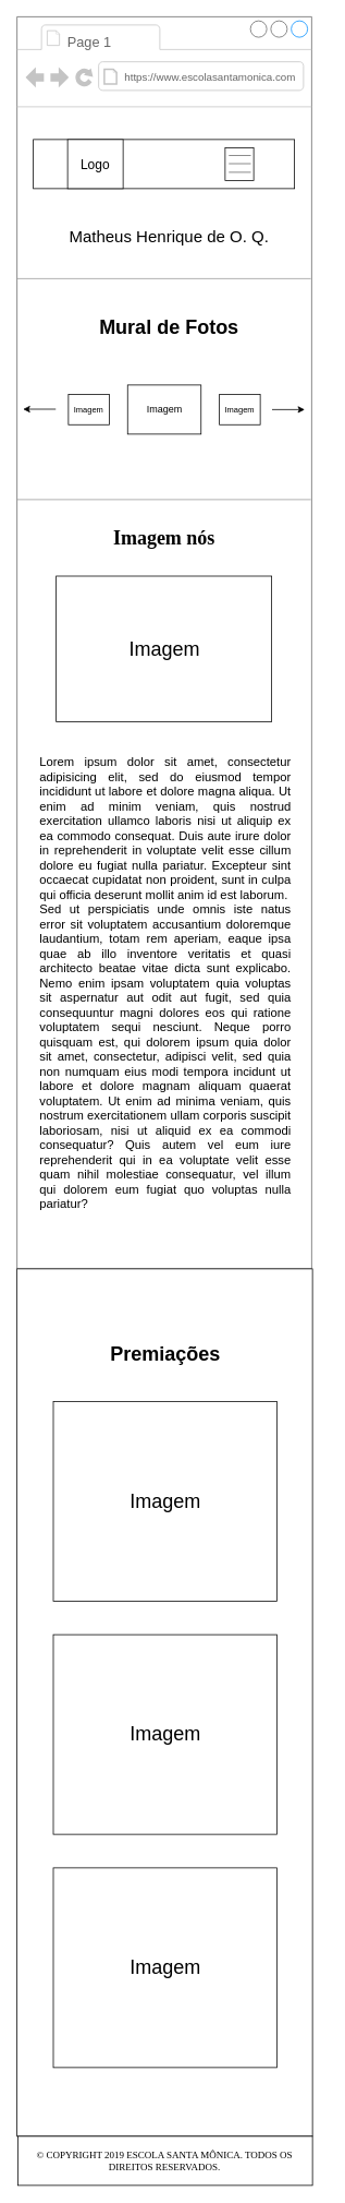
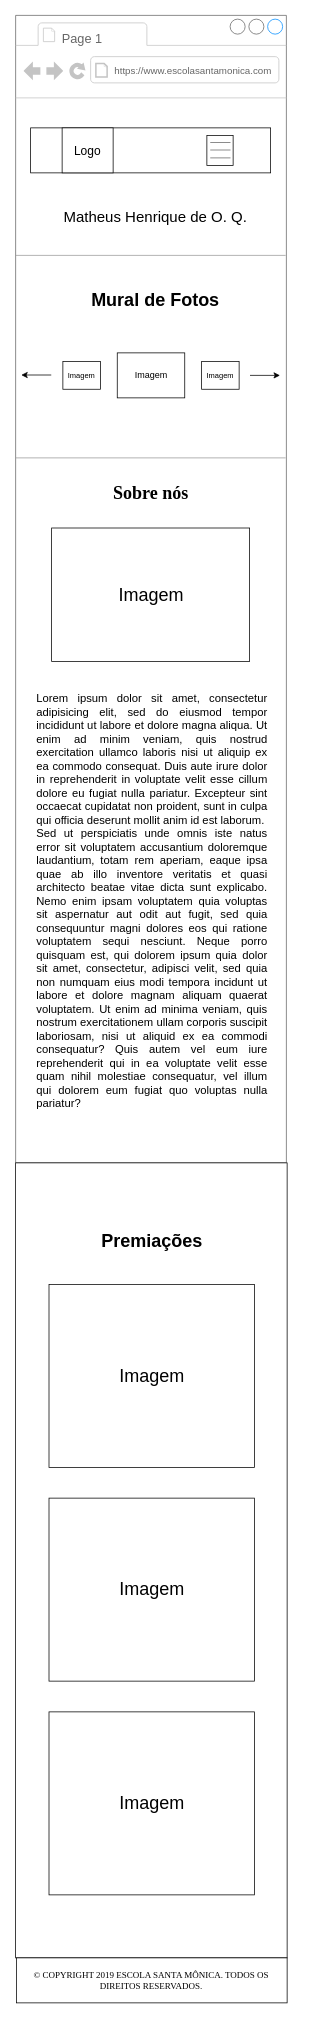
  <mxCell id="0" />
  <mxCell id="1" parent="0" />
  <mxCell id="2" value="" style="strokeWidth=1;shadow=0;dashed=0;align=center;html=1;shape=mxgraph.mockup.containers.browserWindow;rSize=0;strokeColor=#666666;mainText=,;recursiveResize=0;rounded=0;labelBackgroundColor=none;fontFamily=Verdana;fontSize=12;fontStyle=0" parent="1" vertex="1"><mxGeometry x="20" y="20" width="361" height="1530" as="geometry" /></mxCell>
  <mxCell id="3" value="Page 1" style="strokeWidth=1;shadow=0;dashed=0;align=center;html=1;shape=mxgraph.mockup.containers.anchor;fontSize=17;fontColor=#666666;align=left;" parent="2" vertex="1"><mxGeometry x="60" y="12" width="90" height="40" as="geometry" /></mxCell>
  <mxCell id="4" value="&lt;font style=&quot;font-size: 13px&quot;&gt;https://www.escolasantamonica.com&lt;/font&gt;" style="strokeWidth=1;shadow=0;dashed=0;align=center;html=1;shape=mxgraph.mockup.containers.anchor;rSize=0;fontSize=17;fontColor=#666666;align=left;" parent="2" vertex="1"><mxGeometry x="130" y="60" width="250" height="26" as="geometry" /></mxCell>
  <mxCell id="5" value="" style="verticalLabelPosition=bottom;shadow=0;dashed=0;align=center;html=1;verticalAlign=top;strokeWidth=1;shape=mxgraph.mockup.markup.line;strokeColor=#999999;rounded=0;labelBackgroundColor=none;fillColor=#ffffff;fontFamily=Verdana;fontSize=12;fontColor=#000000;" parent="2" vertex="1"><mxGeometry y="310" width="360" height="20" as="geometry" /></mxCell>
- <mxCell id="6" value="&lt;b&gt;&lt;font style=&quot;font-size: 24px&quot;&gt;Imagem nós&lt;/font&gt;&lt;/b&gt;" style="text;html=1;points=[];align=center;verticalAlign=top;spacingTop=-4;fontSize=15;fontFamily=Verdana" parent="2" vertex="1"><mxGeometry x="95" y="620" width="170" height="30" as="geometry" /></mxCell>
+ <mxCell id="6" value="&lt;b&gt;&lt;font style=&quot;font-size: 24px&quot;&gt;Sobre nós&lt;/font&gt;&lt;/b&gt;" style="text;html=1;points=[];align=center;verticalAlign=top;spacingTop=-4;fontSize=15;fontFamily=Verdana" parent="2" vertex="1"><mxGeometry x="95" y="620" width="170" height="30" as="geometry" /></mxCell>
  <mxCell id="7" value="&lt;div style=&quot;text-align: justify&quot;&gt;&lt;span style=&quot;font-size: 15px&quot;&gt;Lorem ipsum dolor sit amet, consectetur adipisicing elit, sed do eiusmod tempor incididunt ut labore et dolore magna aliqua. Ut enim ad minim veniam, quis nostrud exercitation ullamco laboris nisi ut aliquip ex ea commodo consequat. Duis aute irure dolor in reprehenderit in voluptate velit esse cillum dolore eu fugiat nulla pariatur. Excepteur sint occaecat cupidatat non proident, sunt in culpa qui officia deserunt mollit anim id est laborum.&lt;/span&gt;&lt;/div&gt;&lt;font style=&quot;font-size: 15px&quot;&gt;&lt;div style=&quot;text-align: justify&quot;&gt;&lt;span&gt;Sed ut perspiciatis unde omnis iste natus error sit voluptatem accusantium doloremque laudantium, totam rem aperiam, eaque ipsa quae ab illo inventore veritatis et quasi architecto beatae vitae dicta sunt explicabo. Nemo enim ipsam voluptatem quia voluptas sit aspernatur aut odit aut fugit, sed quia consequuntur magni dolores eos qui ratione voluptatem sequi nesciunt. Neque porro quisquam est, qui dolorem ipsum quia dolor sit amet, consectetur, adipisci velit, sed quia non numquam eius modi tempora incidunt ut labore et dolore magnam aliquam quaerat voluptatem. Ut enim ad minima veniam, quis nostrum exercitationem ullam corporis suscipit laboriosam, nisi ut aliquid ex ea commodi consequatur? Quis autem vel eum iure reprehenderit qui in ea voluptate velit esse quam nihil molestiae consequatur, vel illum qui dolorem eum fugiat quo voluptas nulla pariatur?&lt;/span&gt;&lt;/div&gt;&lt;/font&gt;" style="text;spacingTop=-5;whiteSpace=wrap;html=1;align=left;fontSize=12;fontFamily=Helvetica;fillColor=none;strokeColor=none;rounded=0;shadow=1;labelBackgroundColor=none;" parent="2" vertex="1"><mxGeometry x="25.5" y="900" width="310" height="580" as="geometry" /></mxCell>
  <mxCell id="8" value="" style="verticalLabelPosition=bottom;shadow=0;dashed=0;align=center;html=1;verticalAlign=top;strokeWidth=1;shape=mxgraph.mockup.markup.line;strokeColor=#999999;rounded=0;labelBackgroundColor=none;fillColor=#ffffff;fontFamily=Verdana;fontSize=12;fontColor=#000000;" parent="2" vertex="1"><mxGeometry y="580" width="360" height="20" as="geometry" /></mxCell>
  <mxCell id="9" value="" style="rounded=0;whiteSpace=wrap;html=1;" parent="2" vertex="1"><mxGeometry x="20" y="150" width="320" height="60" as="geometry" /></mxCell>
  <mxCell id="10" value="" style="rounded=0;whiteSpace=wrap;html=1;" parent="2" vertex="1"><mxGeometry x="48" y="683.5" width="264" height="178" as="geometry" /></mxCell>
  <mxCell id="11" value="&lt;font style=&quot;font-size: 24px&quot;&gt;Imagem&lt;/font&gt;" style="text;html=1;strokeColor=none;fillColor=none;align=center;verticalAlign=middle;whiteSpace=wrap;rounded=0;" parent="2" vertex="1"><mxGeometry x="160.5" y="762.5" width="40" height="20" as="geometry" /></mxCell>
  <mxCell id="12" value="Imagem" style="rounded=0;whiteSpace=wrap;html=1;" parent="2" vertex="1"><mxGeometry x="135.5" y="450" width="90" height="60" as="geometry" /></mxCell>
  <mxCell id="13" value="Mural de Fotos" style="text;strokeColor=none;fillColor=none;html=1;fontSize=24;fontStyle=1;verticalAlign=middle;align=center;" parent="2" vertex="1"><mxGeometry x="135.5" y="360" width="100" height="40" as="geometry" /></mxCell>
  <mxCell id="14" value="" style="rounded=0;whiteSpace=wrap;html=1;" parent="2" vertex="1"><mxGeometry x="62" y="150" width="68" height="60" as="geometry" /></mxCell>
  <mxCell id="15" value="&lt;font style=&quot;font-size: 16px&quot;&gt;Logo&lt;/font&gt;" style="text;html=1;strokeColor=none;fillColor=none;align=center;verticalAlign=middle;whiteSpace=wrap;rounded=0;" parent="2" vertex="1"><mxGeometry x="76" y="170" width="40" height="20" as="geometry" /></mxCell>
  <mxCell id="16" value="" style="rounded=0;whiteSpace=wrap;html=1;" parent="2" vertex="1"><mxGeometry x="255" y="160" width="35" height="40" as="geometry" /></mxCell>
  <mxCell id="17" value="" style="endArrow=none;html=1;fillColor=#f5f5f5;strokeColor=#666666;" parent="2" edge="1"><mxGeometry width="50" height="50" relative="1" as="geometry"><mxPoint x="259.5" y="169.5" as="sourcePoint" /><mxPoint x="286.5" y="169.5" as="targetPoint" /></mxGeometry></mxCell>
  <mxCell id="18" value="" style="rounded=0;whiteSpace=wrap;html=1;" parent="2" vertex="1"><mxGeometry x="63" y="461.5" width="50" height="37" as="geometry" /></mxCell>
  <mxCell id="19" value="" style="endArrow=classic;html=1;" parent="2" edge="1"><mxGeometry width="50" height="50" relative="1" as="geometry"><mxPoint x="312.5" y="480" as="sourcePoint" /><mxPoint x="352.5" y="480" as="targetPoint" /></mxGeometry></mxCell>
  <mxCell id="20" value="" style="endArrow=classic;html=1;" parent="2" edge="1"><mxGeometry width="50" height="50" relative="1" as="geometry"><mxPoint x="47.5" y="479.5" as="sourcePoint" /><mxPoint x="7.5" y="479.5" as="targetPoint" /></mxGeometry></mxCell>
  <mxCell id="21" value="" style="rounded=0;whiteSpace=wrap;html=1;" parent="2" vertex="1"><mxGeometry x="248" y="461.5" width="50" height="37" as="geometry" /></mxCell>
  <mxCell id="22" value="" style="endArrow=none;html=1;fillColor=#f5f5f5;strokeColor=#666666;" parent="2" edge="1"><mxGeometry width="50" height="50" relative="1" as="geometry"><mxPoint x="259.5" y="179.5" as="sourcePoint" /><mxPoint x="286.5" y="179.5" as="targetPoint" /></mxGeometry></mxCell>
  <mxCell id="23" value="" style="endArrow=none;html=1;fillColor=#f5f5f5;strokeColor=#666666;" parent="2" edge="1"><mxGeometry width="50" height="50" relative="1" as="geometry"><mxPoint x="259.5" y="190" as="sourcePoint" /><mxPoint x="286.5" y="190" as="targetPoint" /></mxGeometry></mxCell>
  <mxCell id="24" value="&lt;font style=&quot;font-size: 20px&quot;&gt;Matheus Henrique de O. Q.&lt;/font&gt;" style="text;html=1;align=center;" parent="2" vertex="1"><mxGeometry x="51" y="250" width="270" height="30" as="geometry" /></mxCell>
  <mxCell id="25" value="&lt;font style=&quot;font-size: 10px&quot;&gt;Imagem&lt;/font&gt;" style="text;html=1;strokeColor=none;fillColor=none;align=center;verticalAlign=middle;whiteSpace=wrap;rounded=0;" vertex="1" parent="2"><mxGeometry x="68" y="470" width="40" height="20" as="geometry" /></mxCell>
  <mxCell id="26" value="&lt;font style=&quot;font-size: 10px&quot;&gt;Imagem&lt;/font&gt;" style="text;html=1;strokeColor=none;fillColor=none;align=center;verticalAlign=middle;whiteSpace=wrap;rounded=0;" vertex="1" parent="2"><mxGeometry x="253" y="470" width="40" height="20" as="geometry" /></mxCell>
  <mxCell id="27" value="" style="rounded=0;whiteSpace=wrap;html=1;" parent="1" vertex="1"><mxGeometry x="20" y="1550" width="362" height="1060" as="geometry" /></mxCell>
  <mxCell id="28" value="" style="rounded=0;whiteSpace=wrap;html=1;" parent="1" vertex="1"><mxGeometry x="21" y="2610" width="361" height="60" as="geometry" /></mxCell>
  <mxCell id="29" value="&lt;span style=&quot;font-family: &amp;#34;londrina solid&amp;#34; , cursive ; text-transform: uppercase ; background-color: rgb(255 , 255 , 255)&quot;&gt;© COPYRIGHT 2019 ESCOLA SANTA MÔNICA. TODOS OS DIREITOS RESERVADOS.&lt;/span&gt;" style="text;html=1;strokeColor=none;fillColor=none;align=center;verticalAlign=middle;whiteSpace=wrap;rounded=0;" parent="1" vertex="1"><mxGeometry x="35" y="2630" width="332" height="20" as="geometry" /></mxCell>
  <mxCell id="30" value="&lt;font style=&quot;font-size: 24px&quot;&gt;&lt;b&gt;Premiações&lt;/b&gt;&lt;/font&gt;" style="text;html=1;strokeColor=none;fillColor=none;align=center;verticalAlign=middle;whiteSpace=wrap;rounded=0;" parent="1" vertex="1"><mxGeometry x="181.5" y="1645" width="40" height="20" as="geometry" /></mxCell>
  <mxCell id="31" value="&lt;font style=&quot;font-size: 24px&quot;&gt;Imagem&lt;/font&gt;" style="rounded=0;whiteSpace=wrap;html=1;" parent="1" vertex="1"><mxGeometry x="64.5" y="1712" width="274" height="244" as="geometry" /></mxCell>
  <mxCell id="32" value="&lt;font style=&quot;font-size: 24px&quot;&gt;Imagem&lt;/font&gt;" style="rounded=0;whiteSpace=wrap;html=1;" parent="1" vertex="1"><mxGeometry x="64.5" y="2282" width="274" height="244" as="geometry" /></mxCell>
  <mxCell id="33" value="&lt;font style=&quot;font-size: 24px&quot;&gt;Imagem&lt;/font&gt;" style="rounded=0;whiteSpace=wrap;html=1;" parent="1" vertex="1"><mxGeometry x="64.5" y="1997" width="274" height="244" as="geometry" /></mxCell>
